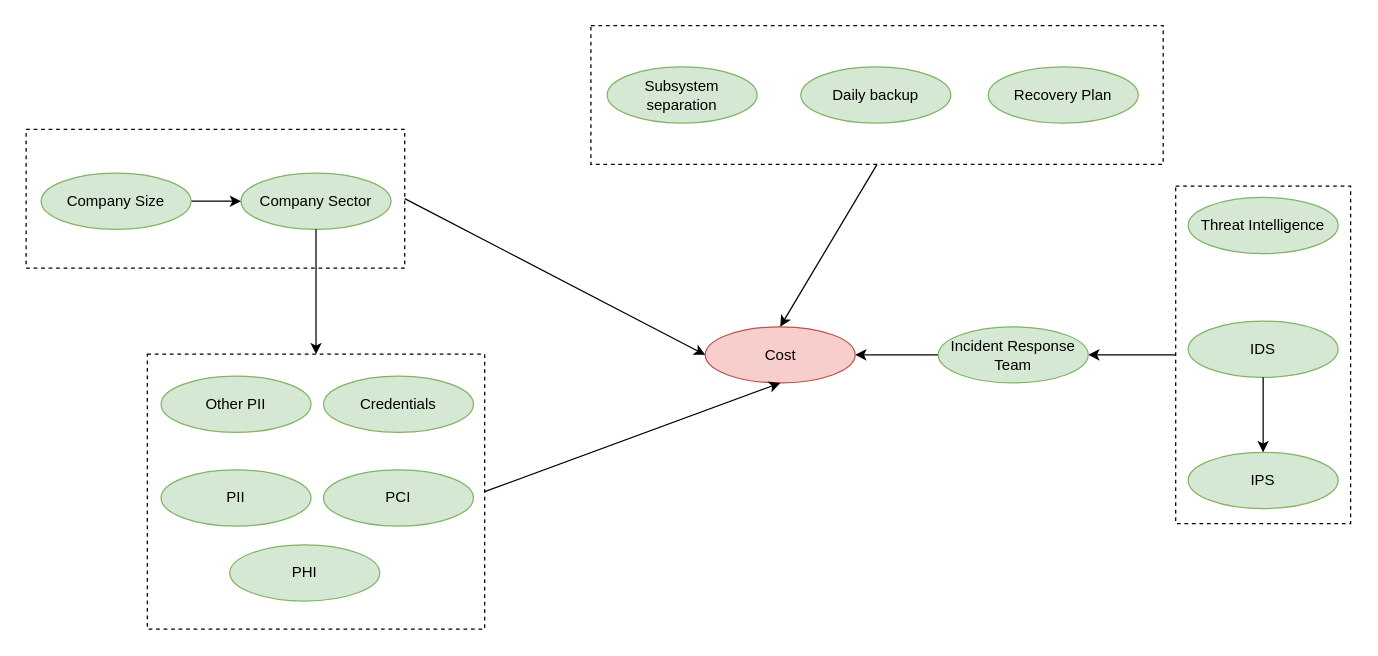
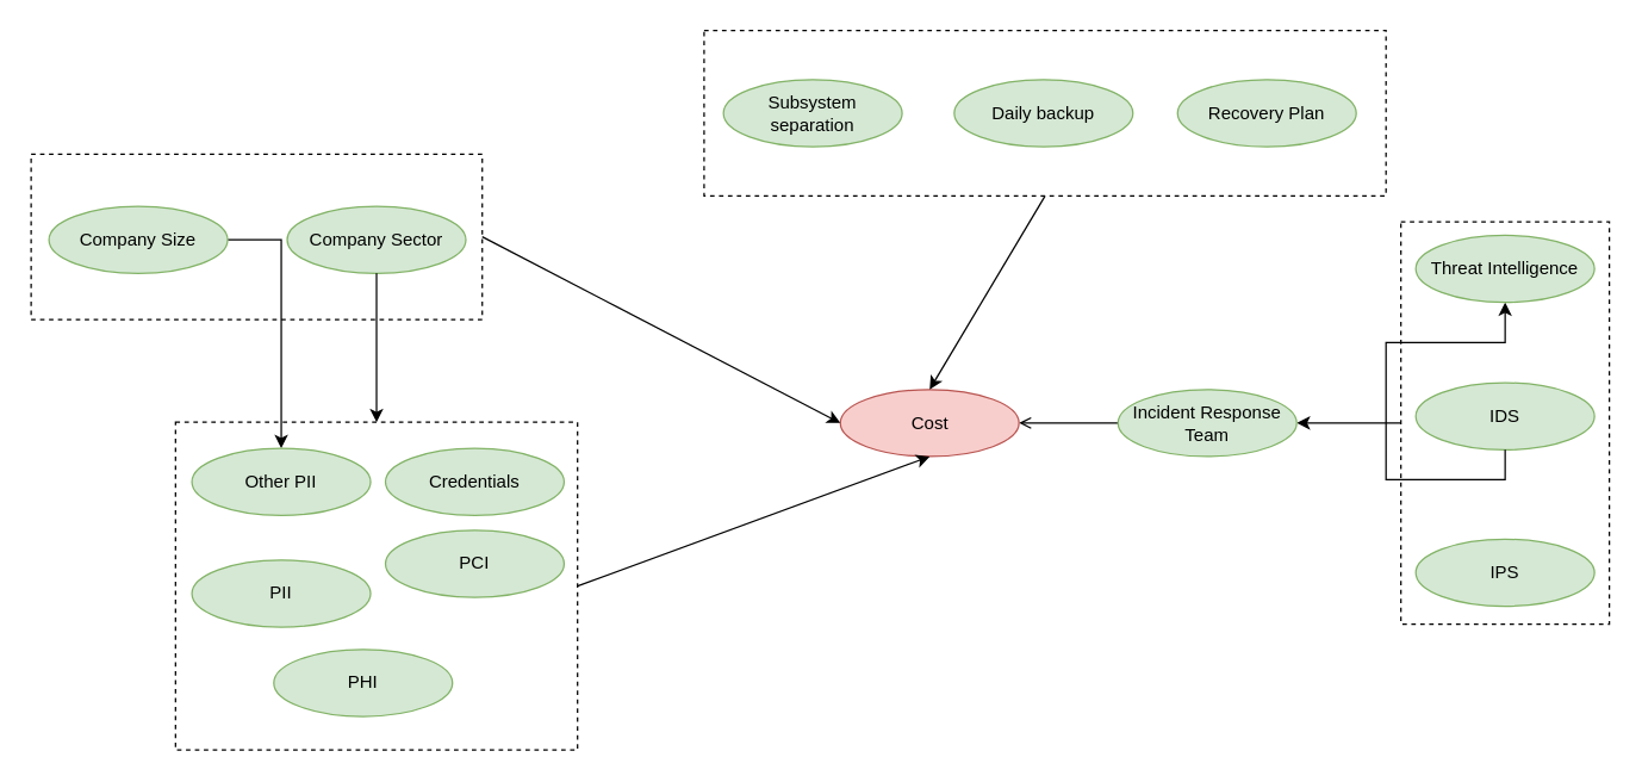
  <mxCell id="0" />
  <mxCell id="1" parent="0" />
  <mxCell id="2" value="" style="group" parent="1" vertex="1" connectable="0"><mxGeometry x="20" y="103" width="303" height="111" as="geometry" /></mxCell>
  <mxCell id="3" value="" style="rounded=0;whiteSpace=wrap;html=1;fillColor=none;dashed=1;" parent="2" vertex="1"><mxGeometry width="303" height="111" as="geometry" /></mxCell>
  <mxCell id="4" value="Company Sector" style="ellipse;whiteSpace=wrap;html=1;fillColor=#d5e8d4;strokeColor=#82b366;" parent="2" vertex="1"><mxGeometry x="172" y="35" width="120" height="45" as="geometry" /></mxCell>
- <mxCell id="5" style="edgeStyle=orthogonalEdgeStyle;rounded=0;orthogonalLoop=1;jettySize=auto;html=1;exitX=1;exitY=0.5;exitDx=0;exitDy=0;entryX=0;entryY=0.5;entryDx=0;entryDy=0;" parent="2" source="6" target="4" edge="1"><mxGeometry as="geometry" /></mxCell>
+ <mxCell id="5" style="edgeStyle=orthogonalEdgeStyle;rounded=0;orthogonalLoop=1;jettySize=auto;html=1;exitX=1;exitY=0.5;exitDx=0;exitDy=0;" parent="2" source="6" target="20" edge="1"><mxGeometry as="geometry" /></mxCell>
  <mxCell id="6" value="Company Size" style="ellipse;whiteSpace=wrap;html=1;fillColor=#d5e8d4;strokeColor=#82b366;" parent="2" vertex="1"><mxGeometry x="12" y="35" width="120" height="45" as="geometry" /></mxCell>
  <mxCell id="7" value="" style="rounded=0;whiteSpace=wrap;html=1;fillColor=none;dashed=1;" parent="1" vertex="1"><mxGeometry x="472" y="20" width="458" height="111" as="geometry" /></mxCell>
- <mxCell id="8" style="edgeStyle=orthogonalEdgeStyle;rounded=0;orthogonalLoop=1;jettySize=auto;html=1;exitX=0;exitY=0.5;exitDx=0;exitDy=0;" parent="1" source="25" target="9" edge="1"><mxGeometry relative="1" as="geometry" /></mxCell>
+ <mxCell id="8" style="edgeStyle=orthogonalEdgeStyle;rounded=0;orthogonalLoop=1;jettySize=auto;html=1;exitX=0;exitY=0.5;exitDx=0;exitDy=0;endArrow=open;" parent="1" source="25" target="9" edge="1"><mxGeometry relative="1" as="geometry" /></mxCell>
  <mxCell id="9" value="Cost" style="ellipse;whiteSpace=wrap;html=1;fillColor=#f8cecc;strokeColor=#b85450;" parent="1" vertex="1"><mxGeometry x="563.5" y="261" width="120" height="45" as="geometry" /></mxCell>
  <mxCell id="10" value="Recovery Plan" style="ellipse;whiteSpace=wrap;html=1;fillColor=#d5e8d4;strokeColor=#82b366;" parent="1" vertex="1"><mxGeometry x="790" y="53" width="120" height="45" as="geometry" /></mxCell>
  <mxCell id="11" style="rounded=0;orthogonalLoop=1;jettySize=auto;html=1;exitX=1;exitY=0.5;exitDx=0;exitDy=0;entryX=0.5;entryY=1;entryDx=0;entryDy=0;" parent="1" source="15" target="9" edge="1"><mxGeometry relative="1" as="geometry" /></mxCell>
  <mxCell id="12" value="Subsystem separation" style="ellipse;whiteSpace=wrap;html=1;fillColor=#d5e8d4;strokeColor=#82b366;" parent="1" vertex="1"><mxGeometry x="485" y="53" width="120" height="45" as="geometry" /></mxCell>
  <mxCell id="13" style="edgeStyle=orthogonalEdgeStyle;rounded=0;orthogonalLoop=1;jettySize=auto;html=1;exitX=0.5;exitY=1;exitDx=0;exitDy=0;entryX=0.5;entryY=0;entryDx=0;entryDy=0;" parent="1" source="4" target="15" edge="1"><mxGeometry relative="1" as="geometry" /></mxCell>
  <mxCell id="14" value="" style="group" parent="1" vertex="1" connectable="0"><mxGeometry x="117" y="283" width="270" height="220" as="geometry" /></mxCell>
  <mxCell id="15" value="" style="rounded=0;whiteSpace=wrap;html=1;fillColor=none;dashed=1;" parent="14" vertex="1"><mxGeometry width="270" height="220" as="geometry" /></mxCell>
  <mxCell id="16" value="PII" style="ellipse;whiteSpace=wrap;html=1;fillColor=#d5e8d4;strokeColor=#82b366;" parent="14" vertex="1"><mxGeometry x="11" y="92.5" width="120" height="45" as="geometry" /></mxCell>
- <mxCell id="17" value="PCI" style="ellipse;whiteSpace=wrap;html=1;fillColor=#d5e8d4;strokeColor=#82b366;" parent="14" vertex="1"><mxGeometry x="141" y="92.5" width="120" height="45" as="geometry" /></mxCell>
+ <mxCell id="17" value="PCI" style="ellipse;whiteSpace=wrap;html=1;fillColor=#d5e8d4;strokeColor=#82b366;" parent="14" vertex="1"><mxGeometry x="141" y="72.5" width="120" height="45" as="geometry" /></mxCell>
  <mxCell id="18" value="PHI" style="ellipse;whiteSpace=wrap;html=1;fillColor=#d5e8d4;strokeColor=#82b366;" parent="14" vertex="1"><mxGeometry x="66" y="152.5" width="120" height="45" as="geometry" /></mxCell>
  <mxCell id="19" value="Credentials" style="ellipse;whiteSpace=wrap;html=1;fillColor=#d5e8d4;strokeColor=#82b366;" parent="14" vertex="1"><mxGeometry x="141" y="17.5" width="120" height="45" as="geometry" /></mxCell>
  <mxCell id="20" value="Other PII" style="ellipse;whiteSpace=wrap;html=1;fillColor=#d5e8d4;strokeColor=#82b366;" parent="14" vertex="1"><mxGeometry x="11" y="17.5" width="120" height="45" as="geometry" /></mxCell>
  <mxCell id="21" style="rounded=0;orthogonalLoop=1;jettySize=auto;html=1;exitX=1;exitY=0.5;exitDx=0;exitDy=0;entryX=0;entryY=0.5;entryDx=0;entryDy=0;" parent="1" source="3" target="9" edge="1"><mxGeometry relative="1" as="geometry" /></mxCell>
  <mxCell id="22" value="Daily backup" style="ellipse;whiteSpace=wrap;html=1;fillColor=#d5e8d4;strokeColor=#82b366;" parent="1" vertex="1"><mxGeometry x="640" y="53" width="120" height="45" as="geometry" /></mxCell>
  <mxCell id="23" style="rounded=0;orthogonalLoop=1;jettySize=auto;html=1;exitX=0.5;exitY=1;exitDx=0;exitDy=0;entryX=0.5;entryY=0;entryDx=0;entryDy=0;" parent="1" source="7" target="9" edge="1"><mxGeometry relative="1" as="geometry" /></mxCell>
  <mxCell id="24" style="edgeStyle=orthogonalEdgeStyle;rounded=0;orthogonalLoop=1;jettySize=auto;html=1;exitX=0;exitY=0.5;exitDx=0;exitDy=0;" parent="1" source="27" target="25" edge="1"><mxGeometry relative="1" as="geometry" /></mxCell>
  <mxCell id="25" value="Incident Response Team" style="ellipse;whiteSpace=wrap;html=1;fillColor=#d5e8d4;strokeColor=#82b366;" parent="1" vertex="1"><mxGeometry x="750" y="261" width="120" height="45" as="geometry" /></mxCell>
  <mxCell id="26" value="" style="group" parent="1" vertex="1" connectable="0"><mxGeometry x="940" y="148.5" width="140" height="270" as="geometry" /></mxCell>
  <mxCell id="27" value="" style="rounded=0;whiteSpace=wrap;html=1;fillColor=none;dashed=1;" parent="26" vertex="1"><mxGeometry width="140" height="270" as="geometry" /></mxCell>
  <mxCell id="28" value="IDS" style="ellipse;whiteSpace=wrap;html=1;fillColor=#d5e8d4;strokeColor=#82b366;" parent="26" vertex="1"><mxGeometry x="10" y="108" width="120" height="45" as="geometry" /></mxCell>
  <mxCell id="29" value="IPS" style="ellipse;whiteSpace=wrap;html=1;fillColor=#d5e8d4;strokeColor=#82b366;" parent="26" vertex="1"><mxGeometry x="10" y="213" width="120" height="45" as="geometry" /></mxCell>
- <mxCell id="30" style="edgeStyle=orthogonalEdgeStyle;rounded=0;orthogonalLoop=1;jettySize=auto;html=1;exitX=0.5;exitY=1;exitDx=0;exitDy=0;entryX=0.5;entryY=0;entryDx=0;entryDy=0;" parent="26" source="28" target="29" edge="1"><mxGeometry x="-150" y="9" as="geometry" /></mxCell>
+ <mxCell id="30" style="edgeStyle=orthogonalEdgeStyle;rounded=0;orthogonalLoop=1;jettySize=auto;html=1;exitX=0.5;exitY=1;exitDx=0;exitDy=0;" parent="26" source="28" target="31" edge="1"><mxGeometry x="-150" y="9" as="geometry" /></mxCell>
  <mxCell id="31" value="Threat Intelligence" style="ellipse;whiteSpace=wrap;html=1;fillColor=#d5e8d4;strokeColor=#82b366;" parent="26" vertex="1"><mxGeometry x="10" y="9" width="120" height="45" as="geometry" /></mxCell>
